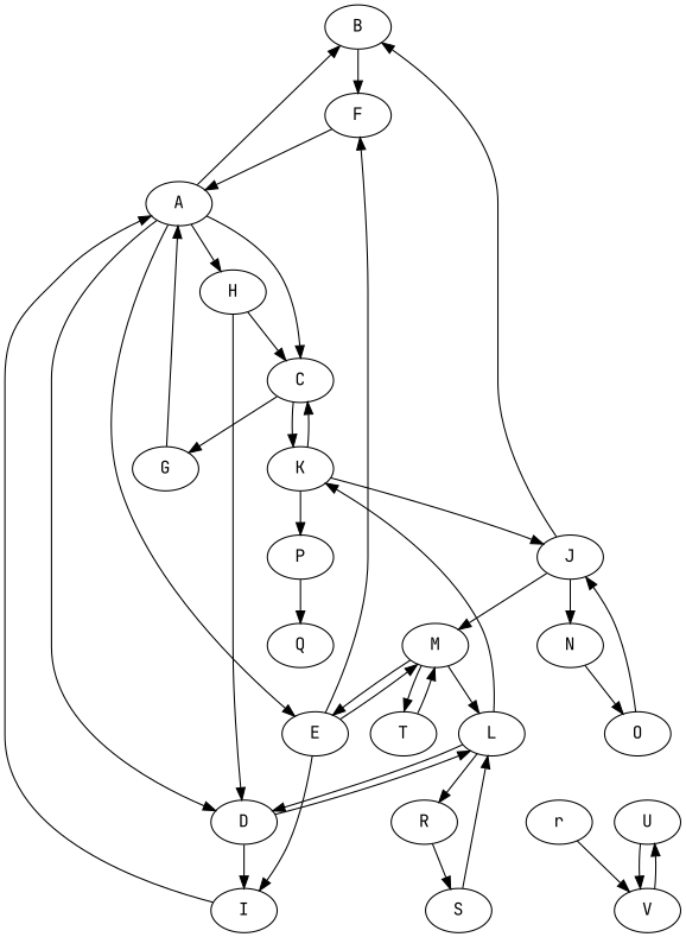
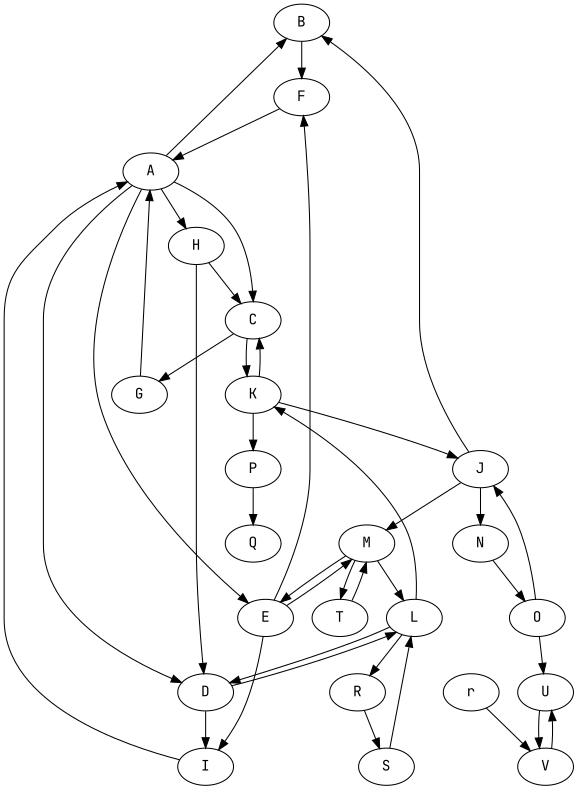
  digraph {
    fontname="JetBrains Mono"
    node [fontname="JetBrains Mono"]
    edge [fontname="JetBrains Mono"]
    B
    F
    A
    G
    C
    K
    J
    P
    E
    D
    H
    I
    M
    L
    T
    R
    N
    O
    S
    Q
    U
    V
    r
    B -> F
    F -> A
    A -> B
    A -> C
    A -> E
    A -> D
    A -> H
    G -> A
    C -> G
    C -> K
    K -> C
    K -> J
    K -> P
    J -> B
    J -> M
    J -> N
    P -> Q
    E -> F
    E -> I
    E -> M
    D -> I
    D -> L
    H -> C
    H -> D
    I -> A
    M -> E
    M -> L
    M -> T
    L -> K
    L -> D
    L -> R
    T -> M
    R -> S
    N -> O
    O -> J
+   O -> U
    S -> L
    U -> V
    V -> U
    r -> V
  }
